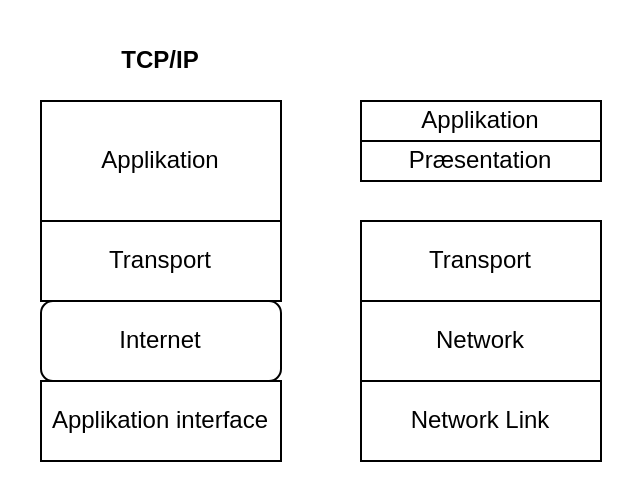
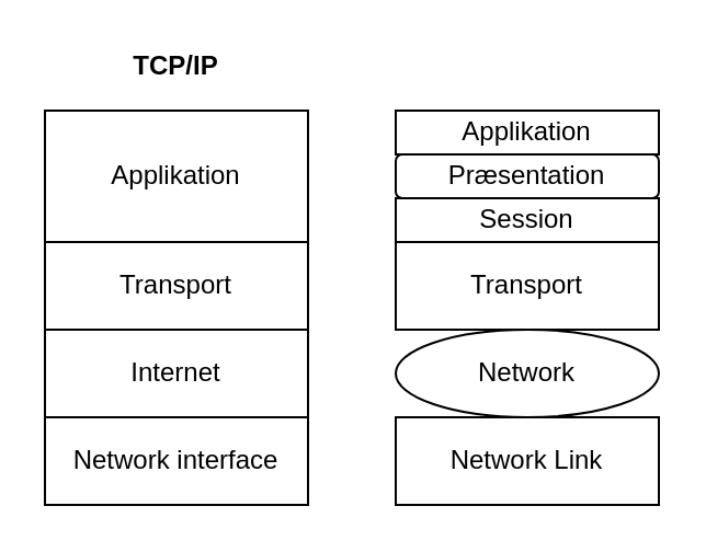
  <mxCell id="0" />
  <mxCell id="1" parent="0" />
  <mxCell id="2" value="Applikation" style="rounded=0;whiteSpace=wrap;html=1;" vertex="1" parent="1"><mxGeometry x="20" y="50" width="120" height="60" as="geometry" /></mxCell>
  <mxCell id="3" value="Transport" style="rounded=0;whiteSpace=wrap;html=1;" vertex="1" parent="1"><mxGeometry x="20" y="110" width="120" height="40" as="geometry" /></mxCell>
- <mxCell id="4" value="Internet" style="whiteSpace=wrap;html=1;rounded=1;" vertex="1" parent="1"><mxGeometry x="20" y="150" width="120" height="40" as="geometry" /></mxCell>
- <mxCell id="5" value="Applikation interface" style="rounded=0;whiteSpace=wrap;html=1;" vertex="1" parent="1"><mxGeometry x="20" y="190" width="120" height="40" as="geometry" /></mxCell>
+ <mxCell id="4" value="Internet" style="rounded=0;whiteSpace=wrap;html=1;" vertex="1" parent="1"><mxGeometry x="20" y="150" width="120" height="40" as="geometry" /></mxCell>
+ <mxCell id="5" value="Network interface" style="rounded=0;whiteSpace=wrap;html=1;" vertex="1" parent="1"><mxGeometry x="20" y="190" width="120" height="40" as="geometry" /></mxCell>
  <mxCell id="6" value="Applikation" style="rounded=0;whiteSpace=wrap;html=1;" vertex="1" parent="1"><mxGeometry x="180" y="50" width="120" height="20" as="geometry" /></mxCell>
  <mxCell id="7" value="Transport" style="rounded=0;whiteSpace=wrap;html=1;" vertex="1" parent="1"><mxGeometry x="180" y="110" width="120" height="40" as="geometry" /></mxCell>
- <mxCell id="8" value="Network" style="rounded=0;whiteSpace=wrap;html=1;" vertex="1" parent="1"><mxGeometry x="180" y="150" width="120" height="40" as="geometry" /></mxCell>
+ <mxCell id="8" value="Network" style="ellipse;whiteSpace=wrap;html=1;" vertex="1" parent="1"><mxGeometry x="180" y="150" width="120" height="40" as="geometry" /></mxCell>
  <mxCell id="9" value="Network Link" style="rounded=0;whiteSpace=wrap;html=1;" vertex="1" parent="1"><mxGeometry x="180" y="190" width="120" height="40" as="geometry" /></mxCell>
- <mxCell id="10" value="Præsentation" style="rounded=0;whiteSpace=wrap;html=1;" vertex="1" parent="1"><mxGeometry x="180" y="70" width="120" height="20" as="geometry" /></mxCell>
+ <mxCell id="10" value="Præsentation" style="whiteSpace=wrap;html=1;rounded=1;" vertex="1" parent="1"><mxGeometry x="180" y="70" width="120" height="20" as="geometry" /></mxCell>
+ <mxCell id="11" value="Session" style="rounded=0;whiteSpace=wrap;html=1;" vertex="1" parent="1"><mxGeometry x="180" y="90" width="120" height="20" as="geometry" /></mxCell>
  <mxCell id="12" value="TCP/IP" style="text;html=1;strokeColor=none;fillColor=none;align=center;verticalAlign=middle;whiteSpace=wrap;rounded=0;fontStyle=1" vertex="1" parent="1"><mxGeometry x="60" y="20" width="40" height="20" as="geometry" /></mxCell>
